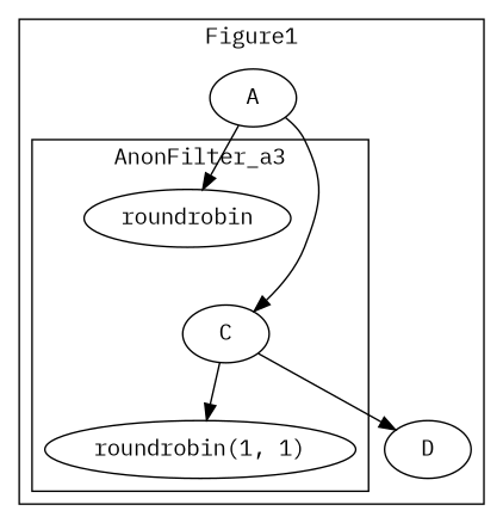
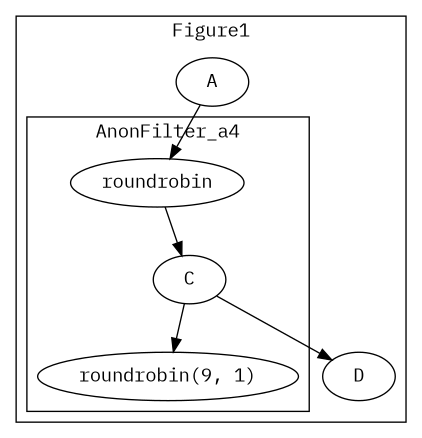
  digraph {
    fontname="IBM Plex Mono"
    node [fontname="IBM Plex Mono"]
    edge [fontname="IBM Plex Mono"]
    n1 [label=roundrobin]
    n2 [label=C]
-   n3 [label="roundrobin(1, 1)"]
+   n3 [label="roundrobin(9, 1)"]
    n4 [label=A]
    n5 [label=D]
    subgraph cluster_1 {
      label=Figure1
      n4
      n5
      subgraph cluster_2 {
-       label=AnonFilter_a3
+       label=AnonFilter_a4
        n1
        n2
        n3
      }
    }
-   n4 -> n2
+   n1 -> n2
    n2 -> n3
    n2 -> n5
    n4 -> n1
  }
